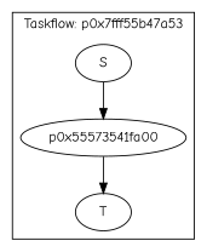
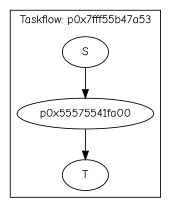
  digraph {
    fontname="Comic Neue"
    node [fontname="Comic Neue"]
    edge [fontname="Comic Neue"]
-   n1 [label=p0x55573541fa00]
+   n1 [label=p0x55575541fa00]
    n2 [label=T]
    n3 [label=S]
    subgraph cluster_1 {
      label="Taskflow: p0x7fff55b47a53"
      n1
      n2
      n3
    }
    n1 -> n2
    n3 -> n1
  }
